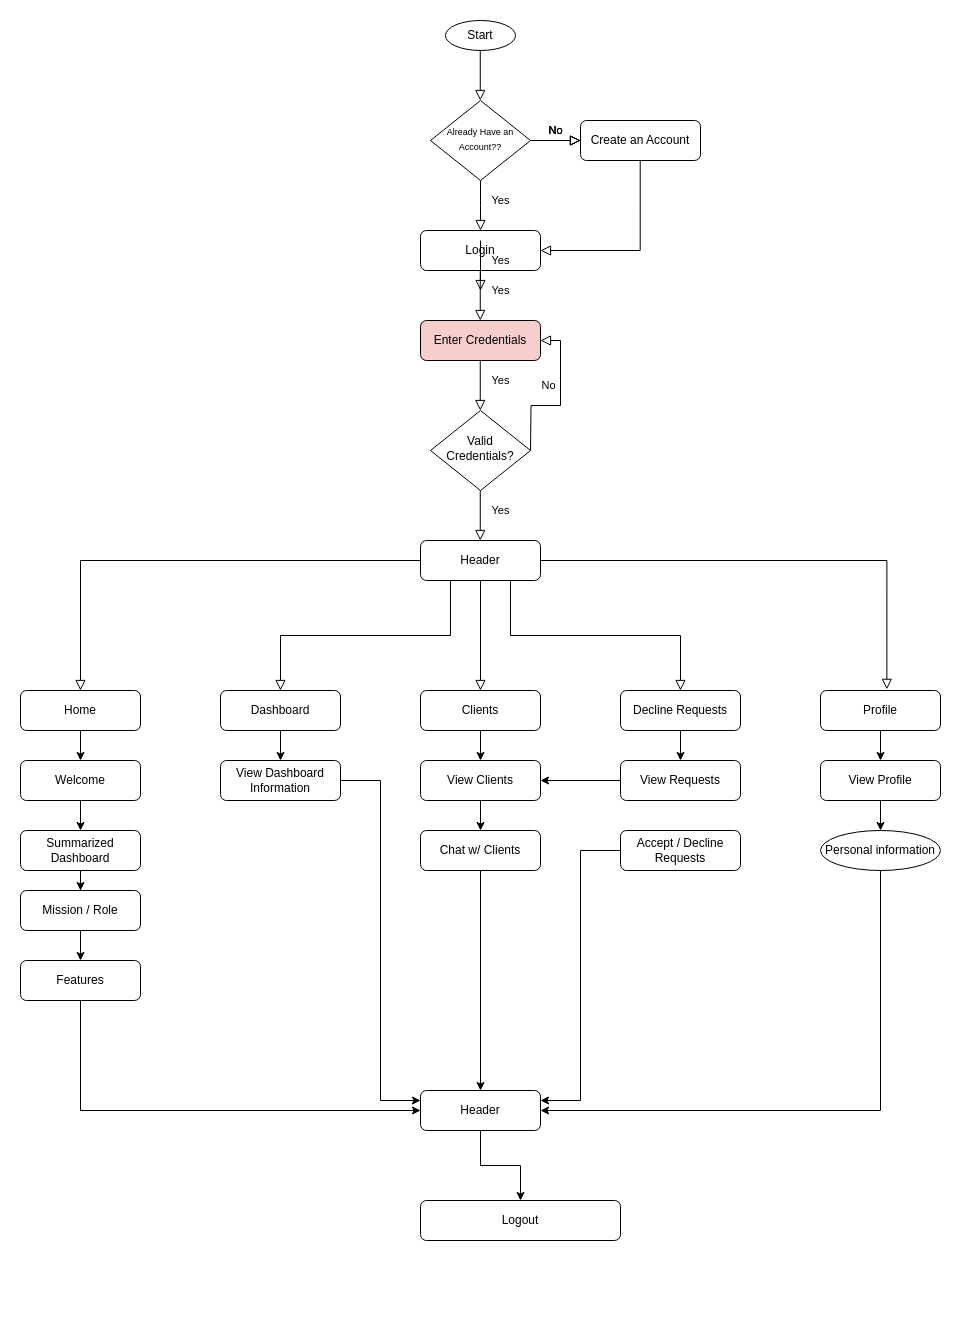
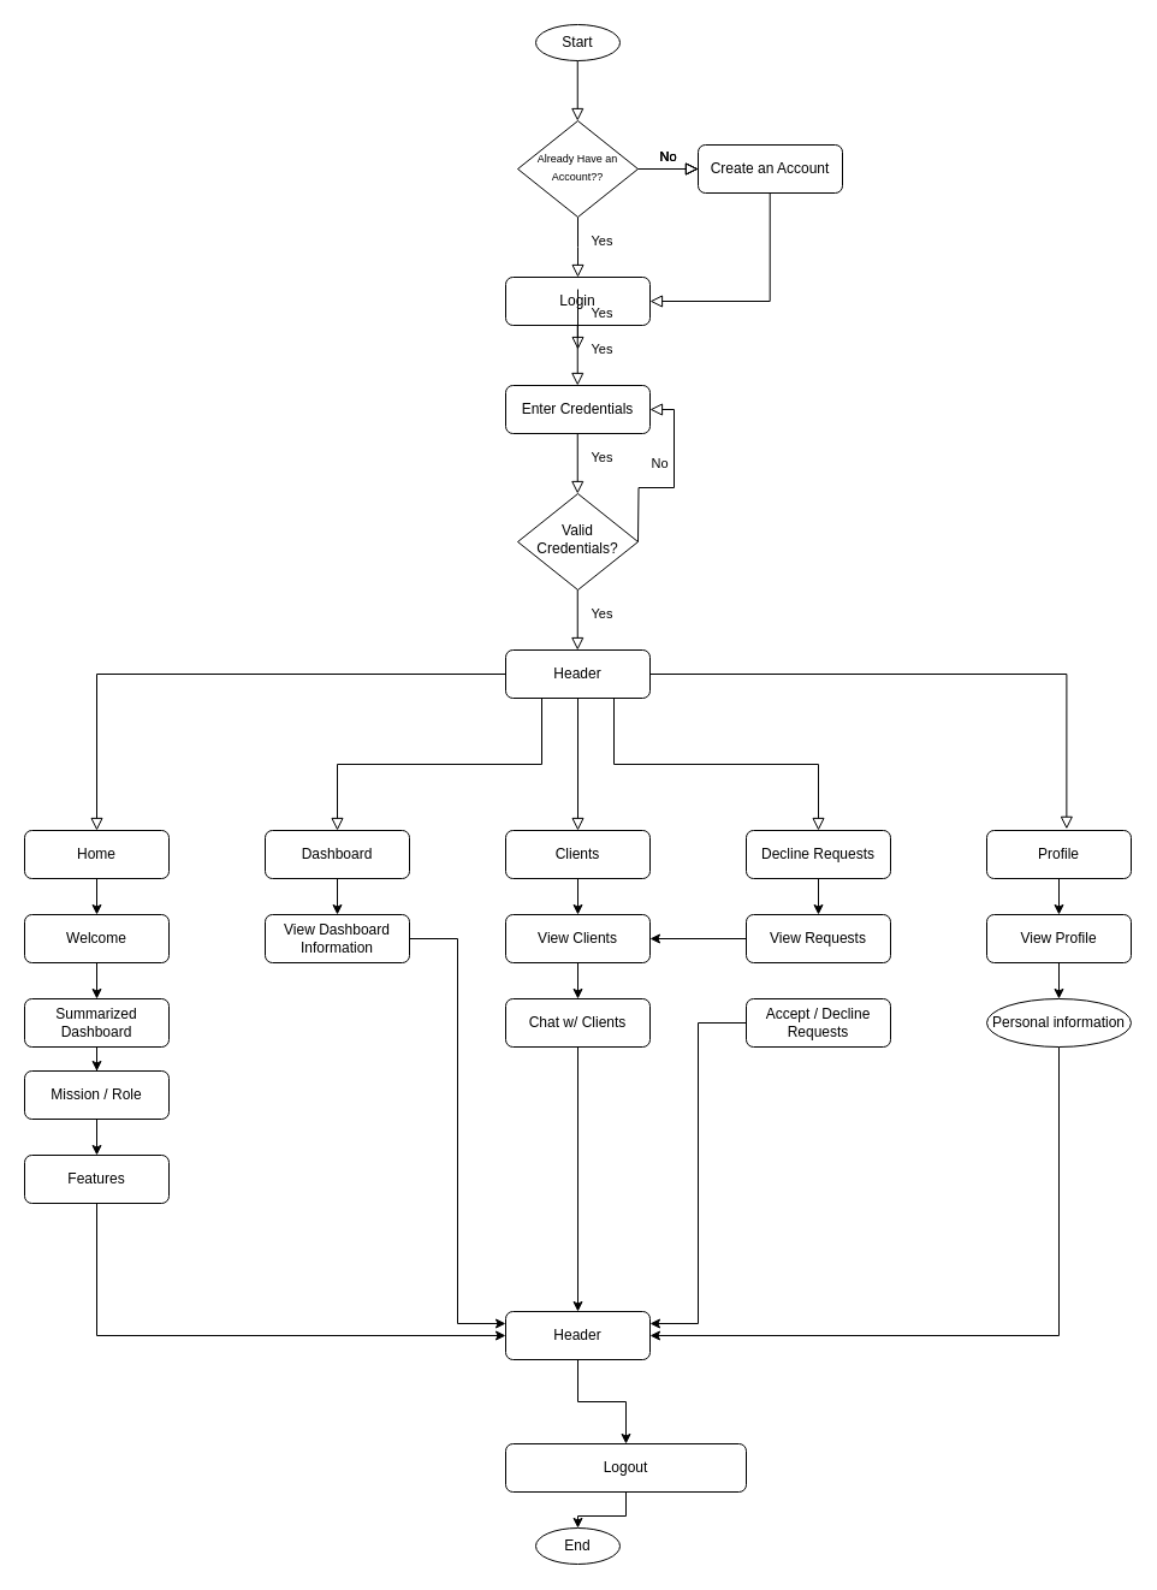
  <mxCell id="0" />
  <mxCell id="1" parent="0" />
  <mxCell id="2" value="Yes" style="rounded=0;html=1;jettySize=auto;orthogonalLoop=1;fontSize=11;endArrow=block;endFill=0;endSize=8;strokeWidth=1;shadow=0;labelBackgroundColor=none;edgeStyle=orthogonalEdgeStyle;" parent="1" source="4" edge="1"><mxGeometry x="-0.208" y="20" relative="1" as="geometry"><mxPoint as="offset" /><mxPoint x="480" y="230" as="targetPoint" /></mxGeometry></mxCell>
  <mxCell id="3" value="No" style="edgeStyle=orthogonalEdgeStyle;rounded=0;html=1;jettySize=auto;orthogonalLoop=1;fontSize=11;endArrow=block;endFill=0;endSize=8;strokeWidth=1;shadow=0;labelBackgroundColor=none;" parent="1" source="4" target="5" edge="1"><mxGeometry y="10" relative="1" as="geometry"><mxPoint as="offset" /></mxGeometry></mxCell>
  <mxCell id="4" value="&lt;font style=&quot;font-size: 9px;&quot;&gt;Already Have an Account??&lt;/font&gt;" style="rhombus;whiteSpace=wrap;html=1;shadow=0;fontFamily=Helvetica;fontSize=12;align=center;strokeWidth=1;spacing=6;spacingTop=-4;" parent="1" vertex="1"><mxGeometry x="430" y="100" width="100" height="80" as="geometry" /></mxCell>
  <mxCell id="5" value="Create an Account" style="rounded=1;whiteSpace=wrap;html=1;fontSize=12;glass=0;strokeWidth=1;shadow=0;" parent="1" vertex="1"><mxGeometry x="580" y="120" width="120" height="40" as="geometry" /></mxCell>
  <mxCell id="6" value="Start" style="ellipse;whiteSpace=wrap;html=1;" vertex="1" parent="1"><mxGeometry x="445" width="70" height="30" as="geometry" y="20" /></mxCell>
  <mxCell id="7" value="" style="rounded=0;html=1;jettySize=auto;orthogonalLoop=1;fontSize=11;endArrow=block;endFill=0;endSize=8;strokeWidth=1;shadow=0;labelBackgroundColor=none;edgeStyle=orthogonalEdgeStyle;" edge="1" parent="1"><mxGeometry relative="1" as="geometry"><mxPoint x="479.76" y="50" as="sourcePoint" /><mxPoint x="479.76" y="100" as="targetPoint" /></mxGeometry></mxCell>
  <mxCell id="8" value="Login" style="rounded=1;whiteSpace=wrap;html=1;fontSize=12;glass=0;strokeWidth=1;shadow=0;" vertex="1" parent="1"><mxGeometry x="420" y="230" width="120" height="40" as="geometry" /></mxCell>
  <mxCell id="9" value="Yes" style="rounded=0;html=1;jettySize=auto;orthogonalLoop=1;fontSize=11;endArrow=block;endFill=0;endSize=8;strokeWidth=1;shadow=0;labelBackgroundColor=none;edgeStyle=orthogonalEdgeStyle;" edge="1" parent="1"><mxGeometry x="-0.208" y="20" relative="1" as="geometry"><mxPoint as="offset" /><mxPoint x="479.76" y="270" as="sourcePoint" /><mxPoint x="479.76" y="320" as="targetPoint" /></mxGeometry></mxCell>
- <mxCell id="10" value="Enter Credentials" style="rounded=1;whiteSpace=wrap;html=1;fontSize=12;glass=0;strokeWidth=1;shadow=0;fillColor=#f8cecc;" vertex="1" parent="1"><mxGeometry x="420" y="320" width="120" height="40" as="geometry" /></mxCell>
+ <mxCell id="10" value="Enter Credentials" style="rounded=1;whiteSpace=wrap;html=1;fontSize=12;glass=0;strokeWidth=1;shadow=0;" vertex="1" parent="1"><mxGeometry x="420" y="320" width="120" height="40" as="geometry" /></mxCell>
  <mxCell id="11" value="Yes" style="rounded=0;html=1;jettySize=auto;orthogonalLoop=1;fontSize=11;endArrow=block;endFill=0;endSize=8;strokeWidth=1;shadow=0;labelBackgroundColor=none;edgeStyle=orthogonalEdgeStyle;" edge="1" parent="1"><mxGeometry x="-0.208" y="20" relative="1" as="geometry"><mxPoint as="offset" /><mxPoint x="479.76" y="360" as="sourcePoint" /><mxPoint x="479.76" y="410" as="targetPoint" /></mxGeometry></mxCell>
  <mxCell id="12" value="Valid Credentials?" style="rhombus;whiteSpace=wrap;html=1;shadow=0;fontFamily=Helvetica;fontSize=12;align=center;strokeWidth=1;spacing=6;spacingTop=-4;" vertex="1" parent="1"><mxGeometry x="430" y="410" width="100" height="80" as="geometry" /></mxCell>
  <mxCell id="13" value="No" style="rounded=0;html=1;jettySize=auto;orthogonalLoop=1;fontSize=11;endArrow=block;endFill=0;endSize=8;strokeWidth=1;shadow=0;labelBackgroundColor=none;edgeStyle=orthogonalEdgeStyle;entryX=1;entryY=0.5;entryDx=0;entryDy=0;" edge="1" parent="1" target="10"><mxGeometry x="-0.208" y="20" relative="1" as="geometry"><mxPoint as="offset" /><mxPoint x="530" y="450" as="sourcePoint" /><mxPoint x="530" y="500" as="targetPoint" /></mxGeometry></mxCell>
  <mxCell id="14" value="Yes" style="rounded=0;html=1;jettySize=auto;orthogonalLoop=1;fontSize=11;endArrow=block;endFill=0;endSize=8;strokeWidth=1;shadow=0;labelBackgroundColor=none;edgeStyle=orthogonalEdgeStyle;" edge="1" parent="1"><mxGeometry x="-0.208" y="20" relative="1" as="geometry"><mxPoint as="offset" /><mxPoint x="479.76" y="490" as="sourcePoint" /><mxPoint x="479.76" y="540" as="targetPoint" /></mxGeometry></mxCell>
  <mxCell id="15" value="Header" style="rounded=1;whiteSpace=wrap;html=1;fontSize=12;glass=0;strokeWidth=1;shadow=0;" vertex="1" parent="1"><mxGeometry x="420" y="540" width="120" height="40" as="geometry" /></mxCell>
  <mxCell id="16" value="No" style="edgeStyle=orthogonalEdgeStyle;rounded=0;html=1;jettySize=auto;orthogonalLoop=1;fontSize=11;endArrow=block;endFill=0;endSize=8;strokeWidth=1;shadow=0;labelBackgroundColor=none;" edge="1" parent="1" source="4" target="5"><mxGeometry y="10" relative="1" as="geometry"><mxPoint as="offset" /><mxPoint x="530" y="140" as="sourcePoint" /><mxPoint x="580" y="140" as="targetPoint" /><Array as="points"><mxPoint x="664" y="140" /></Array></mxGeometry></mxCell>
  <mxCell id="17" value="No" style="edgeStyle=orthogonalEdgeStyle;rounded=0;html=1;jettySize=auto;orthogonalLoop=1;fontSize=11;endArrow=block;endFill=0;endSize=8;strokeWidth=1;shadow=0;labelBackgroundColor=none;" edge="1" parent="1" source="4" target="5"><mxGeometry y="10" relative="1" as="geometry"><mxPoint as="offset" /><mxPoint x="530" y="140" as="sourcePoint" /><mxPoint x="580" y="140" as="targetPoint" /><Array as="points"><mxPoint x="620" y="140" /></Array></mxGeometry></mxCell>
  <mxCell id="18" value="" style="rounded=0;html=1;jettySize=auto;orthogonalLoop=1;fontSize=11;endArrow=block;endFill=0;endSize=8;strokeWidth=1;shadow=0;labelBackgroundColor=none;edgeStyle=orthogonalEdgeStyle;entryX=1;entryY=0.5;entryDx=0;entryDy=0;" edge="1" parent="1" target="8"><mxGeometry x="-0.208" y="20" relative="1" as="geometry"><mxPoint as="offset" /><mxPoint x="639.71" y="160" as="sourcePoint" /><mxPoint x="639.71" y="210" as="targetPoint" /><Array as="points"><mxPoint x="640" y="250" /></Array></mxGeometry></mxCell>
  <mxCell id="19" style="edgeStyle=orthogonalEdgeStyle;rounded=0;orthogonalLoop=1;jettySize=auto;html=1;" edge="1" parent="1" source="20" target="37"><mxGeometry relative="1" as="geometry" /></mxCell>
  <mxCell id="20" value="Home" style="rounded=1;whiteSpace=wrap;html=1;fontSize=12;glass=0;strokeWidth=1;shadow=0;" vertex="1" parent="1"><mxGeometry x="20" y="690" width="120" height="40" as="geometry" /></mxCell>
  <mxCell id="21" value="" style="rounded=0;html=1;jettySize=auto;orthogonalLoop=1;fontSize=11;endArrow=block;endFill=0;endSize=8;strokeWidth=1;shadow=0;labelBackgroundColor=none;edgeStyle=orthogonalEdgeStyle;exitX=0;exitY=0.5;exitDx=0;exitDy=0;" edge="1" parent="1" source="15" target="20"><mxGeometry x="-0.208" y="20" relative="1" as="geometry"><mxPoint as="offset" /><mxPoint x="220" y="560" as="sourcePoint" /><mxPoint x="479.58" y="630" as="targetPoint" /></mxGeometry></mxCell>
  <mxCell id="22" style="edgeStyle=orthogonalEdgeStyle;rounded=0;orthogonalLoop=1;jettySize=auto;html=1;" edge="1" parent="1" source="23" target="48"><mxGeometry relative="1" as="geometry" /></mxCell>
  <mxCell id="23" value="Clients" style="rounded=1;whiteSpace=wrap;html=1;fontSize=12;glass=0;strokeWidth=1;shadow=0;" vertex="1" parent="1"><mxGeometry x="420" y="690" width="120" height="40" as="geometry" /></mxCell>
  <mxCell id="24" style="edgeStyle=orthogonalEdgeStyle;rounded=0;orthogonalLoop=1;jettySize=auto;html=1;" edge="1" parent="1" source="25" target="51"><mxGeometry relative="1" as="geometry" /></mxCell>
  <mxCell id="25" value="Decline Requests" style="rounded=1;whiteSpace=wrap;html=1;fontSize=12;glass=0;strokeWidth=1;shadow=0;" vertex="1" parent="1"><mxGeometry x="620" y="690" width="120" height="40" as="geometry" /></mxCell>
  <mxCell id="26" style="edgeStyle=orthogonalEdgeStyle;rounded=0;orthogonalLoop=1;jettySize=auto;html=1;" edge="1" parent="1" source="27" target="56"><mxGeometry relative="1" as="geometry" /></mxCell>
  <mxCell id="27" value="Profile" style="rounded=1;whiteSpace=wrap;html=1;fontSize=12;glass=0;strokeWidth=1;shadow=0;" vertex="1" parent="1"><mxGeometry x="820" y="690" width="120" height="40" as="geometry" /></mxCell>
  <mxCell id="28" style="edgeStyle=orthogonalEdgeStyle;rounded=0;orthogonalLoop=1;jettySize=auto;html=1;" edge="1" parent="1" source="29" target="46"><mxGeometry relative="1" as="geometry" /></mxCell>
  <mxCell id="29" value="Dashboard" style="rounded=1;whiteSpace=wrap;html=1;fontSize=12;glass=0;strokeWidth=1;shadow=0;" vertex="1" parent="1"><mxGeometry x="220" y="690" width="120" height="40" as="geometry" /></mxCell>
  <mxCell id="30" value="" style="rounded=0;html=1;jettySize=auto;orthogonalLoop=1;fontSize=11;endArrow=block;endFill=0;endSize=8;strokeWidth=1;shadow=0;labelBackgroundColor=none;edgeStyle=orthogonalEdgeStyle;exitX=0.25;exitY=1;exitDx=0;exitDy=0;" edge="1" parent="1" source="15" target="29"><mxGeometry x="-0.208" y="20" relative="1" as="geometry"><mxPoint as="offset" /><mxPoint x="489.58" y="590" as="sourcePoint" /><mxPoint x="90" y="700" as="targetPoint" /></mxGeometry></mxCell>
  <mxCell id="31" value="" style="rounded=0;html=1;jettySize=auto;orthogonalLoop=1;fontSize=11;endArrow=block;endFill=0;endSize=8;strokeWidth=1;shadow=0;labelBackgroundColor=none;edgeStyle=orthogonalEdgeStyle;exitX=0.5;exitY=1;exitDx=0;exitDy=0;" edge="1" parent="1" source="15" target="23"><mxGeometry x="-0.208" y="20" relative="1" as="geometry"><mxPoint as="offset" /><mxPoint x="430" y="570" as="sourcePoint" /><mxPoint x="290" y="700" as="targetPoint" /></mxGeometry></mxCell>
  <mxCell id="32" value="" style="rounded=0;html=1;jettySize=auto;orthogonalLoop=1;fontSize=11;endArrow=block;endFill=0;endSize=8;strokeWidth=1;shadow=0;labelBackgroundColor=none;edgeStyle=orthogonalEdgeStyle;exitX=0.75;exitY=1;exitDx=0;exitDy=0;" edge="1" parent="1" source="15" target="25"><mxGeometry x="-0.208" y="20" relative="1" as="geometry"><mxPoint as="offset" /><mxPoint x="490" y="590" as="sourcePoint" /><mxPoint x="490" y="700" as="targetPoint" /></mxGeometry></mxCell>
  <mxCell id="33" value="" style="rounded=0;html=1;jettySize=auto;orthogonalLoop=1;fontSize=11;endArrow=block;endFill=0;endSize=8;strokeWidth=1;shadow=0;labelBackgroundColor=none;edgeStyle=orthogonalEdgeStyle;exitX=1;exitY=0.5;exitDx=0;exitDy=0;entryX=0.553;entryY=-0.029;entryDx=0;entryDy=0;entryPerimeter=0;" edge="1" parent="1" source="15" target="27"><mxGeometry x="-0.208" y="20" relative="1" as="geometry"><mxPoint as="offset" /><mxPoint x="520" y="590" as="sourcePoint" /><mxPoint x="690" y="700" as="targetPoint" /></mxGeometry></mxCell>
  <mxCell id="34" style="edgeStyle=orthogonalEdgeStyle;rounded=0;orthogonalLoop=1;jettySize=auto;html=1;" edge="1" parent="1" source="35" target="60"><mxGeometry relative="1" as="geometry" /></mxCell>
  <mxCell id="35" value="Header" style="rounded=1;whiteSpace=wrap;html=1;fontSize=12;glass=0;strokeWidth=1;shadow=0;" vertex="1" parent="1"><mxGeometry x="420" y="1090" width="120" height="40" as="geometry" /></mxCell>
  <mxCell id="36" style="edgeStyle=orthogonalEdgeStyle;rounded=0;orthogonalLoop=1;jettySize=auto;html=1;" edge="1" parent="1" source="37" target="39"><mxGeometry relative="1" as="geometry" /></mxCell>
  <mxCell id="37" value="Welcome" style="rounded=1;whiteSpace=wrap;html=1;fontSize=12;glass=0;strokeWidth=1;shadow=0;" vertex="1" parent="1"><mxGeometry x="20" y="760" width="120" height="40" as="geometry" /></mxCell>
  <mxCell id="38" style="edgeStyle=orthogonalEdgeStyle;rounded=0;orthogonalLoop=1;jettySize=auto;html=1;" edge="1" parent="1" source="39" target="41"><mxGeometry relative="1" as="geometry" /></mxCell>
  <mxCell id="39" value="Summarized Dashboard" style="rounded=1;whiteSpace=wrap;html=1;fontSize=12;glass=0;strokeWidth=1;shadow=0;" vertex="1" parent="1"><mxGeometry x="20" y="830" width="120" height="40" as="geometry" /></mxCell>
  <mxCell id="40" style="edgeStyle=orthogonalEdgeStyle;rounded=0;orthogonalLoop=1;jettySize=auto;html=1;" edge="1" parent="1" source="41" target="44"><mxGeometry relative="1" as="geometry" /></mxCell>
  <mxCell id="41" value="Mission / Role" style="rounded=1;whiteSpace=wrap;html=1;fontSize=12;glass=0;strokeWidth=1;shadow=0;" vertex="1" parent="1"><mxGeometry x="20" y="890" width="120" height="40" as="geometry" /></mxCell>
  <mxCell id="42" value="Yes" style="rounded=0;html=1;jettySize=auto;orthogonalLoop=1;fontSize=11;endArrow=block;endFill=0;endSize=8;strokeWidth=1;shadow=0;labelBackgroundColor=none;edgeStyle=orthogonalEdgeStyle;" edge="1" parent="1"><mxGeometry x="-0.208" y="20" relative="1" as="geometry"><mxPoint as="offset" /><mxPoint x="480" y="240.04" as="sourcePoint" /><mxPoint x="480" y="290.04" as="targetPoint" /></mxGeometry></mxCell>
  <mxCell id="43" style="edgeStyle=orthogonalEdgeStyle;rounded=0;orthogonalLoop=1;jettySize=auto;html=1;entryX=0;entryY=0.5;entryDx=0;entryDy=0;" edge="1" parent="1" source="44" target="35"><mxGeometry relative="1" as="geometry"><Array as="points"><mxPoint x="80" y="1110" /></Array></mxGeometry></mxCell>
  <mxCell id="44" value="Features" style="rounded=1;whiteSpace=wrap;html=1;fontSize=12;glass=0;strokeWidth=1;shadow=0;" vertex="1" parent="1"><mxGeometry x="20" y="960" width="120" height="40" as="geometry" /></mxCell>
  <mxCell id="45" style="edgeStyle=orthogonalEdgeStyle;rounded=0;orthogonalLoop=1;jettySize=auto;html=1;entryX=0;entryY=0.25;entryDx=0;entryDy=0;" edge="1" parent="1" source="46" target="35"><mxGeometry relative="1" as="geometry" /></mxCell>
  <mxCell id="46" value="View Dashboard Information" style="rounded=1;whiteSpace=wrap;html=1;fontSize=12;glass=0;strokeWidth=1;shadow=0;" vertex="1" parent="1"><mxGeometry x="220" y="760" width="120" height="40" as="geometry" /></mxCell>
  <mxCell id="47" style="edgeStyle=orthogonalEdgeStyle;rounded=0;orthogonalLoop=1;jettySize=auto;html=1;" edge="1" parent="1" source="48" target="49"><mxGeometry relative="1" as="geometry" /></mxCell>
  <mxCell id="48" value="View Clients" style="rounded=1;whiteSpace=wrap;html=1;fontSize=12;glass=0;strokeWidth=1;shadow=0;" vertex="1" parent="1"><mxGeometry x="420" y="760" width="120" height="40" as="geometry" /></mxCell>
  <mxCell id="49" value="Chat w/ Clients" style="rounded=1;whiteSpace=wrap;html=1;fontSize=12;glass=0;strokeWidth=1;shadow=0;" vertex="1" parent="1"><mxGeometry x="420" y="830" width="120" height="40" as="geometry" /></mxCell>
  <mxCell id="50" style="edgeStyle=orthogonalEdgeStyle;rounded=0;orthogonalLoop=1;jettySize=auto;html=1;" edge="1" parent="1" source="51" target="48"><mxGeometry relative="1" as="geometry" /></mxCell>
  <mxCell id="51" value="View Requests" style="rounded=1;whiteSpace=wrap;html=1;fontSize=12;glass=0;strokeWidth=1;shadow=0;" vertex="1" parent="1"><mxGeometry x="620" y="760" width="120" height="40" as="geometry" /></mxCell>
  <mxCell id="52" style="edgeStyle=orthogonalEdgeStyle;rounded=0;orthogonalLoop=1;jettySize=auto;html=1;entryX=1;entryY=0.25;entryDx=0;entryDy=0;" edge="1" parent="1" source="53" target="35"><mxGeometry relative="1" as="geometry" /></mxCell>
  <mxCell id="53" value="Accept / Decline Requests" style="rounded=1;whiteSpace=wrap;html=1;fontSize=12;glass=0;strokeWidth=1;shadow=0;" vertex="1" parent="1"><mxGeometry x="620" y="830" width="120" height="40" as="geometry" /></mxCell>
  <mxCell id="54" style="edgeStyle=orthogonalEdgeStyle;rounded=0;orthogonalLoop=1;jettySize=auto;html=1;entryX=0.5;entryY=0;entryDx=0;entryDy=0;" edge="1" parent="1" source="49" target="35"><mxGeometry relative="1" as="geometry" /></mxCell>
  <mxCell id="55" style="edgeStyle=orthogonalEdgeStyle;rounded=0;orthogonalLoop=1;jettySize=auto;html=1;" edge="1" parent="1" source="56" target="58"><mxGeometry relative="1" as="geometry" /></mxCell>
  <mxCell id="56" value="View Profile" style="rounded=1;whiteSpace=wrap;html=1;fontSize=12;glass=0;strokeWidth=1;shadow=0;" vertex="1" parent="1"><mxGeometry x="820" y="760" width="120" height="40" as="geometry" /></mxCell>
  <mxCell id="57" style="edgeStyle=orthogonalEdgeStyle;rounded=0;orthogonalLoop=1;jettySize=auto;html=1;entryX=1;entryY=0.5;entryDx=0;entryDy=0;exitX=0.5;exitY=1;exitDx=0;exitDy=0;" edge="1" parent="1" source="58" target="35"><mxGeometry relative="1" as="geometry" /></mxCell>
  <mxCell id="58" value="Personal information" style="ellipse;whiteSpace=wrap;html=1;fontSize=12;glass=0;strokeWidth=1;shadow=0;" vertex="1" parent="1"><mxGeometry x="820" y="830" width="120" height="40" as="geometry" /></mxCell>
+ <mxCell id="59" style="edgeStyle=orthogonalEdgeStyle;rounded=0;orthogonalLoop=1;jettySize=auto;html=1;entryX=0.5;entryY=0;entryDx=0;entryDy=0;" edge="1" parent="1" source="60" target="61"><mxGeometry relative="1" as="geometry" /></mxCell>
  <mxCell id="60" value="Logout" style="rounded=1;whiteSpace=wrap;html=1;fontSize=12;glass=0;strokeWidth=1;shadow=0;" vertex="1" parent="1"><mxGeometry x="420" y="1200" width="200" height="40" as="geometry" /></mxCell>
+ <mxCell id="61" value="End" style="ellipse;whiteSpace=wrap;html=1;" vertex="1" parent="1"><mxGeometry x="445" y="1270" width="70" height="30" as="geometry" /></mxCell>
